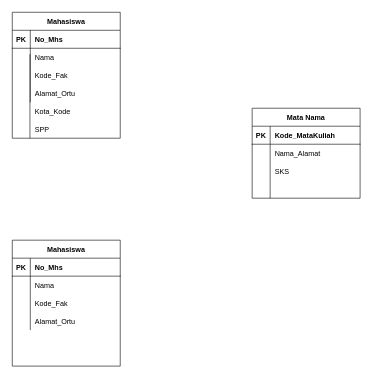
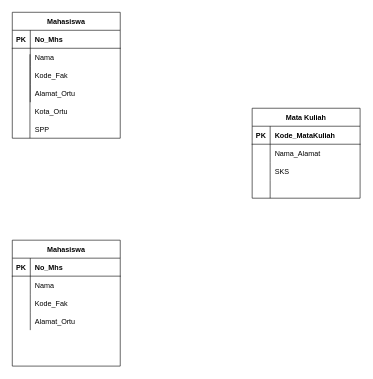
  <mxCell id="0" />
  <mxCell id="1" parent="0" />
  <mxCell id="2" value="Mahasiswa" style="shape=table;startSize=30;container=1;collapsible=1;childLayout=tableLayout;fixedRows=1;rowLines=0;fontStyle=1;align=center;resizeLast=1;" vertex="1" parent="1"><mxGeometry x="20" y="20" width="180" height="210" as="geometry" /></mxCell>
  <mxCell id="3" value="" style="shape=tableRow;horizontal=0;startSize=0;swimlaneHead=0;swimlaneBody=0;fillColor=none;collapsible=0;dropTarget=0;points=[[0,0.5],[1,0.5]];portConstraint=eastwest;top=0;left=0;right=0;bottom=1;" vertex="1" parent="2"><mxGeometry y="30" width="180" height="30" as="geometry" /></mxCell>
  <mxCell id="4" value="PK" style="shape=partialRectangle;connectable=0;fillColor=none;top=0;left=0;bottom=0;right=0;fontStyle=1;overflow=hidden;" vertex="1" parent="3"><mxGeometry width="30" height="30" as="geometry"><mxRectangle width="30" height="30" as="alternateBounds" /></mxGeometry></mxCell>
  <mxCell id="5" value="No_Mhs" style="shape=partialRectangle;connectable=0;fillColor=none;top=0;left=0;bottom=0;right=0;align=left;spacingLeft=6;fontStyle=1;overflow=hidden;" vertex="1" parent="3"><mxGeometry x="30" width="150" height="30" as="geometry"><mxRectangle width="150" height="30" as="alternateBounds" /></mxGeometry></mxCell>
  <mxCell id="6" value="" style="shape=tableRow;horizontal=0;startSize=0;swimlaneHead=0;swimlaneBody=0;fillColor=none;collapsible=0;dropTarget=0;points=[[0,0.5],[1,0.5]];portConstraint=eastwest;top=0;left=0;right=0;bottom=0;" vertex="1" parent="2"><mxGeometry y="60" width="180" height="30" as="geometry" /></mxCell>
  <mxCell id="7" value="" style="shape=partialRectangle;connectable=0;fillColor=none;top=0;left=0;bottom=0;right=0;editable=1;overflow=hidden;" vertex="1" parent="6"><mxGeometry width="30" height="30" as="geometry"><mxRectangle width="30" height="30" as="alternateBounds" /></mxGeometry></mxCell>
  <mxCell id="8" value="Nama" style="shape=partialRectangle;connectable=0;fillColor=none;top=0;left=0;bottom=0;right=0;align=left;spacingLeft=6;overflow=hidden;" vertex="1" parent="6"><mxGeometry x="30" width="150" height="30" as="geometry"><mxRectangle width="150" height="30" as="alternateBounds" /></mxGeometry></mxCell>
  <mxCell id="9" value="" style="shape=tableRow;horizontal=0;startSize=0;swimlaneHead=0;swimlaneBody=0;fillColor=none;collapsible=0;dropTarget=0;points=[[0,0.5],[1,0.5]];portConstraint=eastwest;top=0;left=0;right=0;bottom=0;" vertex="1" parent="2"><mxGeometry y="90" width="180" height="30" as="geometry" /></mxCell>
  <mxCell id="10" value="" style="shape=partialRectangle;connectable=0;fillColor=none;top=0;left=0;bottom=0;right=0;editable=1;overflow=hidden;" vertex="1" parent="9"><mxGeometry width="30" height="30" as="geometry"><mxRectangle width="30" height="30" as="alternateBounds" /></mxGeometry></mxCell>
  <mxCell id="11" value="Kode_Fak" style="shape=partialRectangle;connectable=0;fillColor=none;top=0;left=0;bottom=0;right=0;align=left;spacingLeft=6;overflow=hidden;" vertex="1" parent="9"><mxGeometry x="30" width="150" height="30" as="geometry"><mxRectangle width="150" height="30" as="alternateBounds" /></mxGeometry></mxCell>
  <mxCell id="12" value="" style="shape=tableRow;horizontal=0;startSize=0;swimlaneHead=0;swimlaneBody=0;fillColor=none;collapsible=0;dropTarget=0;points=[[0,0.5],[1,0.5]];portConstraint=eastwest;top=0;left=0;right=0;bottom=0;" vertex="1" parent="2"><mxGeometry y="120" width="180" height="30" as="geometry" /></mxCell>
  <mxCell id="13" value="" style="shape=partialRectangle;connectable=0;fillColor=none;top=0;left=0;bottom=0;right=0;editable=1;overflow=hidden;" vertex="1" parent="12"><mxGeometry width="30" height="30" as="geometry"><mxRectangle width="30" height="30" as="alternateBounds" /></mxGeometry></mxCell>
  <mxCell id="14" value="Alamat_Ortu" style="shape=partialRectangle;connectable=0;fillColor=none;top=0;left=0;bottom=0;right=0;align=left;spacingLeft=6;overflow=hidden;" vertex="1" parent="12"><mxGeometry x="30" width="150" height="30" as="geometry"><mxRectangle width="150" height="30" as="alternateBounds" /></mxGeometry></mxCell>
- <mxCell id="15" value="Kota_Kode" style="shape=partialRectangle;connectable=0;fillColor=none;top=0;left=0;bottom=0;right=0;align=left;spacingLeft=6;overflow=hidden;" vertex="1" parent="1"><mxGeometry x="50" y="170" width="150" height="30" as="geometry"><mxRectangle width="150" height="30" as="alternateBounds" /></mxGeometry></mxCell>
+ <mxCell id="15" value="Kota_Ortu" style="shape=partialRectangle;connectable=0;fillColor=none;top=0;left=0;bottom=0;right=0;align=left;spacingLeft=6;overflow=hidden;" vertex="1" parent="1"><mxGeometry x="50" y="170" width="150" height="30" as="geometry"><mxRectangle width="150" height="30" as="alternateBounds" /></mxGeometry></mxCell>
  <mxCell id="16" value="SPP" style="shape=partialRectangle;connectable=0;fillColor=none;top=0;left=0;bottom=0;right=0;align=left;spacingLeft=6;overflow=hidden;" vertex="1" parent="1"><mxGeometry x="50" y="200" width="150" height="30" as="geometry"><mxRectangle width="150" height="30" as="alternateBounds" /></mxGeometry></mxCell>
  <mxCell id="17" value="" style="endArrow=none;html=1;rounded=0;" edge="1" parent="1"><mxGeometry relative="1" as="geometry"><mxPoint x="49.43" y="90" as="sourcePoint" /><mxPoint x="49.43" y="230" as="targetPoint" /></mxGeometry></mxCell>
  <mxCell id="18" value="Mahasiswa" style="shape=table;startSize=30;container=1;collapsible=1;childLayout=tableLayout;fixedRows=1;rowLines=0;fontStyle=1;align=center;resizeLast=1;" vertex="1" parent="1"><mxGeometry x="20" y="400" width="180" height="210" as="geometry" /></mxCell>
  <mxCell id="19" value="" style="shape=tableRow;horizontal=0;startSize=0;swimlaneHead=0;swimlaneBody=0;fillColor=none;collapsible=0;dropTarget=0;points=[[0,0.5],[1,0.5]];portConstraint=eastwest;top=0;left=0;right=0;bottom=1;" vertex="1" parent="18"><mxGeometry y="30" width="180" height="30" as="geometry" /></mxCell>
  <mxCell id="20" value="PK" style="shape=partialRectangle;connectable=0;fillColor=none;top=0;left=0;bottom=0;right=0;fontStyle=1;overflow=hidden;" vertex="1" parent="19"><mxGeometry width="30" height="30" as="geometry"><mxRectangle width="30" height="30" as="alternateBounds" /></mxGeometry></mxCell>
  <mxCell id="21" value="No_Mhs" style="shape=partialRectangle;connectable=0;fillColor=none;top=0;left=0;bottom=0;right=0;align=left;spacingLeft=6;fontStyle=1;overflow=hidden;" vertex="1" parent="19"><mxGeometry x="30" width="150" height="30" as="geometry"><mxRectangle width="150" height="30" as="alternateBounds" /></mxGeometry></mxCell>
  <mxCell id="22" value="" style="shape=tableRow;horizontal=0;startSize=0;swimlaneHead=0;swimlaneBody=0;fillColor=none;collapsible=0;dropTarget=0;points=[[0,0.5],[1,0.5]];portConstraint=eastwest;top=0;left=0;right=0;bottom=0;" vertex="1" parent="18"><mxGeometry y="60" width="180" height="30" as="geometry" /></mxCell>
  <mxCell id="23" value="" style="shape=partialRectangle;connectable=0;fillColor=none;top=0;left=0;bottom=0;right=0;editable=1;overflow=hidden;" vertex="1" parent="22"><mxGeometry width="30" height="30" as="geometry"><mxRectangle width="30" height="30" as="alternateBounds" /></mxGeometry></mxCell>
  <mxCell id="24" value="Nama" style="shape=partialRectangle;connectable=0;fillColor=none;top=0;left=0;bottom=0;right=0;align=left;spacingLeft=6;overflow=hidden;" vertex="1" parent="22"><mxGeometry x="30" width="150" height="30" as="geometry"><mxRectangle width="150" height="30" as="alternateBounds" /></mxGeometry></mxCell>
  <mxCell id="25" value="" style="shape=tableRow;horizontal=0;startSize=0;swimlaneHead=0;swimlaneBody=0;fillColor=none;collapsible=0;dropTarget=0;points=[[0,0.5],[1,0.5]];portConstraint=eastwest;top=0;left=0;right=0;bottom=0;" vertex="1" parent="18"><mxGeometry y="90" width="180" height="30" as="geometry" /></mxCell>
  <mxCell id="26" value="" style="shape=partialRectangle;connectable=0;fillColor=none;top=0;left=0;bottom=0;right=0;editable=1;overflow=hidden;" vertex="1" parent="25"><mxGeometry width="30" height="30" as="geometry"><mxRectangle width="30" height="30" as="alternateBounds" /></mxGeometry></mxCell>
  <mxCell id="27" value="Kode_Fak" style="shape=partialRectangle;connectable=0;fillColor=none;top=0;left=0;bottom=0;right=0;align=left;spacingLeft=6;overflow=hidden;" vertex="1" parent="25"><mxGeometry x="30" width="150" height="30" as="geometry"><mxRectangle width="150" height="30" as="alternateBounds" /></mxGeometry></mxCell>
  <mxCell id="28" value="" style="shape=tableRow;horizontal=0;startSize=0;swimlaneHead=0;swimlaneBody=0;fillColor=none;collapsible=0;dropTarget=0;points=[[0,0.5],[1,0.5]];portConstraint=eastwest;top=0;left=0;right=0;bottom=0;" vertex="1" parent="18"><mxGeometry y="120" width="180" height="30" as="geometry" /></mxCell>
  <mxCell id="29" value="" style="shape=partialRectangle;connectable=0;fillColor=none;top=0;left=0;bottom=0;right=0;editable=1;overflow=hidden;" vertex="1" parent="28"><mxGeometry width="30" height="30" as="geometry"><mxRectangle width="30" height="30" as="alternateBounds" /></mxGeometry></mxCell>
  <mxCell id="30" value="Alamat_Ortu" style="shape=partialRectangle;connectable=0;fillColor=none;top=0;left=0;bottom=0;right=0;align=left;spacingLeft=6;overflow=hidden;" vertex="1" parent="28"><mxGeometry x="30" width="150" height="30" as="geometry"><mxRectangle width="150" height="30" as="alternateBounds" /></mxGeometry></mxCell>
- <mxCell id="31" value="Mata Nama" style="shape=table;startSize=30;container=1;collapsible=1;childLayout=tableLayout;fixedRows=1;rowLines=0;fontStyle=1;align=center;resizeLast=1;" vertex="1" parent="1"><mxGeometry x="420" y="180" width="180" height="150" as="geometry" /></mxCell>
+ <mxCell id="31" value="Mata Kuliah" style="shape=table;startSize=30;container=1;collapsible=1;childLayout=tableLayout;fixedRows=1;rowLines=0;fontStyle=1;align=center;resizeLast=1;" vertex="1" parent="1"><mxGeometry x="420" y="180" width="180" height="150" as="geometry" /></mxCell>
  <mxCell id="32" value="" style="shape=tableRow;horizontal=0;startSize=0;swimlaneHead=0;swimlaneBody=0;fillColor=none;collapsible=0;dropTarget=0;points=[[0,0.5],[1,0.5]];portConstraint=eastwest;top=0;left=0;right=0;bottom=1;" vertex="1" parent="31"><mxGeometry y="30" width="180" height="30" as="geometry" /></mxCell>
  <mxCell id="33" value="PK" style="shape=partialRectangle;connectable=0;fillColor=none;top=0;left=0;bottom=0;right=0;fontStyle=1;overflow=hidden;" vertex="1" parent="32"><mxGeometry width="30" height="30" as="geometry"><mxRectangle width="30" height="30" as="alternateBounds" /></mxGeometry></mxCell>
  <mxCell id="34" value="Kode_MataKuliah" style="shape=partialRectangle;connectable=0;fillColor=none;top=0;left=0;bottom=0;right=0;align=left;spacingLeft=6;fontStyle=1;overflow=hidden;" vertex="1" parent="32"><mxGeometry x="30" width="150" height="30" as="geometry"><mxRectangle width="150" height="30" as="alternateBounds" /></mxGeometry></mxCell>
  <mxCell id="35" value="" style="shape=tableRow;horizontal=0;startSize=0;swimlaneHead=0;swimlaneBody=0;fillColor=none;collapsible=0;dropTarget=0;points=[[0,0.5],[1,0.5]];portConstraint=eastwest;top=0;left=0;right=0;bottom=0;" vertex="1" parent="31"><mxGeometry y="60" width="180" height="30" as="geometry" /></mxCell>
  <mxCell id="36" value="" style="shape=partialRectangle;connectable=0;fillColor=none;top=0;left=0;bottom=0;right=0;editable=1;overflow=hidden;" vertex="1" parent="35"><mxGeometry width="30" height="30" as="geometry"><mxRectangle width="30" height="30" as="alternateBounds" /></mxGeometry></mxCell>
  <mxCell id="37" value="Nama_Alamat" style="shape=partialRectangle;connectable=0;fillColor=none;top=0;left=0;bottom=0;right=0;align=left;spacingLeft=6;overflow=hidden;" vertex="1" parent="35"><mxGeometry x="30" width="150" height="30" as="geometry"><mxRectangle width="150" height="30" as="alternateBounds" /></mxGeometry></mxCell>
  <mxCell id="38" value="" style="shape=tableRow;horizontal=0;startSize=0;swimlaneHead=0;swimlaneBody=0;fillColor=none;collapsible=0;dropTarget=0;points=[[0,0.5],[1,0.5]];portConstraint=eastwest;top=0;left=0;right=0;bottom=0;" vertex="1" parent="31"><mxGeometry y="90" width="180" height="30" as="geometry" /></mxCell>
  <mxCell id="39" value="" style="shape=partialRectangle;connectable=0;fillColor=none;top=0;left=0;bottom=0;right=0;editable=1;overflow=hidden;" vertex="1" parent="38"><mxGeometry width="30" height="30" as="geometry"><mxRectangle width="30" height="30" as="alternateBounds" /></mxGeometry></mxCell>
  <mxCell id="40" value="SKS" style="shape=partialRectangle;connectable=0;fillColor=none;top=0;left=0;bottom=0;right=0;align=left;spacingLeft=6;overflow=hidden;" vertex="1" parent="38"><mxGeometry x="30" width="150" height="30" as="geometry"><mxRectangle width="150" height="30" as="alternateBounds" /></mxGeometry></mxCell>
  <mxCell id="41" value="" style="shape=tableRow;horizontal=0;startSize=0;swimlaneHead=0;swimlaneBody=0;fillColor=none;collapsible=0;dropTarget=0;points=[[0,0.5],[1,0.5]];portConstraint=eastwest;top=0;left=0;right=0;bottom=0;" vertex="1" parent="31"><mxGeometry y="120" width="180" height="30" as="geometry" /></mxCell>
  <mxCell id="42" value="" style="shape=partialRectangle;connectable=0;fillColor=none;top=0;left=0;bottom=0;right=0;editable=1;overflow=hidden;" vertex="1" parent="41"><mxGeometry width="30" height="30" as="geometry"><mxRectangle width="30" height="30" as="alternateBounds" /></mxGeometry></mxCell>
  <mxCell id="43" value="" style="shape=partialRectangle;connectable=0;fillColor=none;top=0;left=0;bottom=0;right=0;align=left;spacingLeft=6;overflow=hidden;" vertex="1" parent="41"><mxGeometry x="30" width="150" height="30" as="geometry"><mxRectangle width="150" height="30" as="alternateBounds" /></mxGeometry></mxCell>
